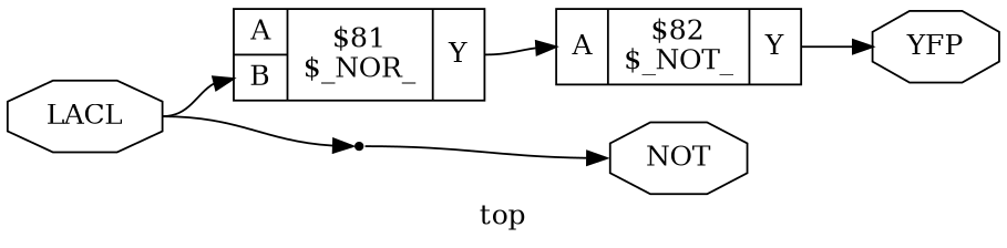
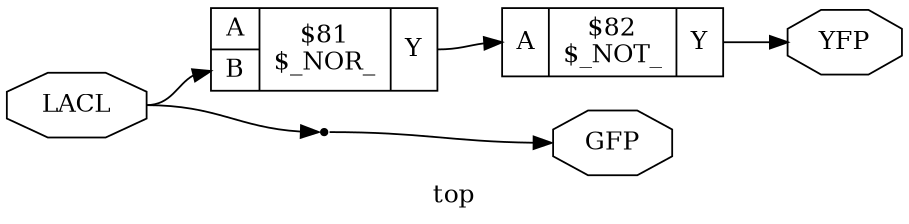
  digraph {
    label=top
    rankdir=LR
    remincross=true
    node [shape=octagon]
    edge [color=black fontcolor=black headport=w tailport=e]
-   n1 [color=black fontcolor=black label=NOT]
+   n1 [color=black fontcolor=black label=GFP]
    n2 [color=black fontcolor=black label=LACL]
    n3 [label="{{<p6> A|<p7> B}|$81\n$_NOR_|{<p8> Y}}" shape=record]
    x0 [shape=point]
    n5 [label="{{<p6> A}|$82\n$_NOT_|{<p8> Y}}" shape=record]
    n6 [color=black fontcolor=black label=YFP]
    n2 -> n3 [headport="p7:w"]
    n2 -> x0
    n3 -> n5 [headport="p6:w" tailport="p8:e"]
    x0 -> n1
    n5 -> n6 [tailport="p8:e"]
  }
